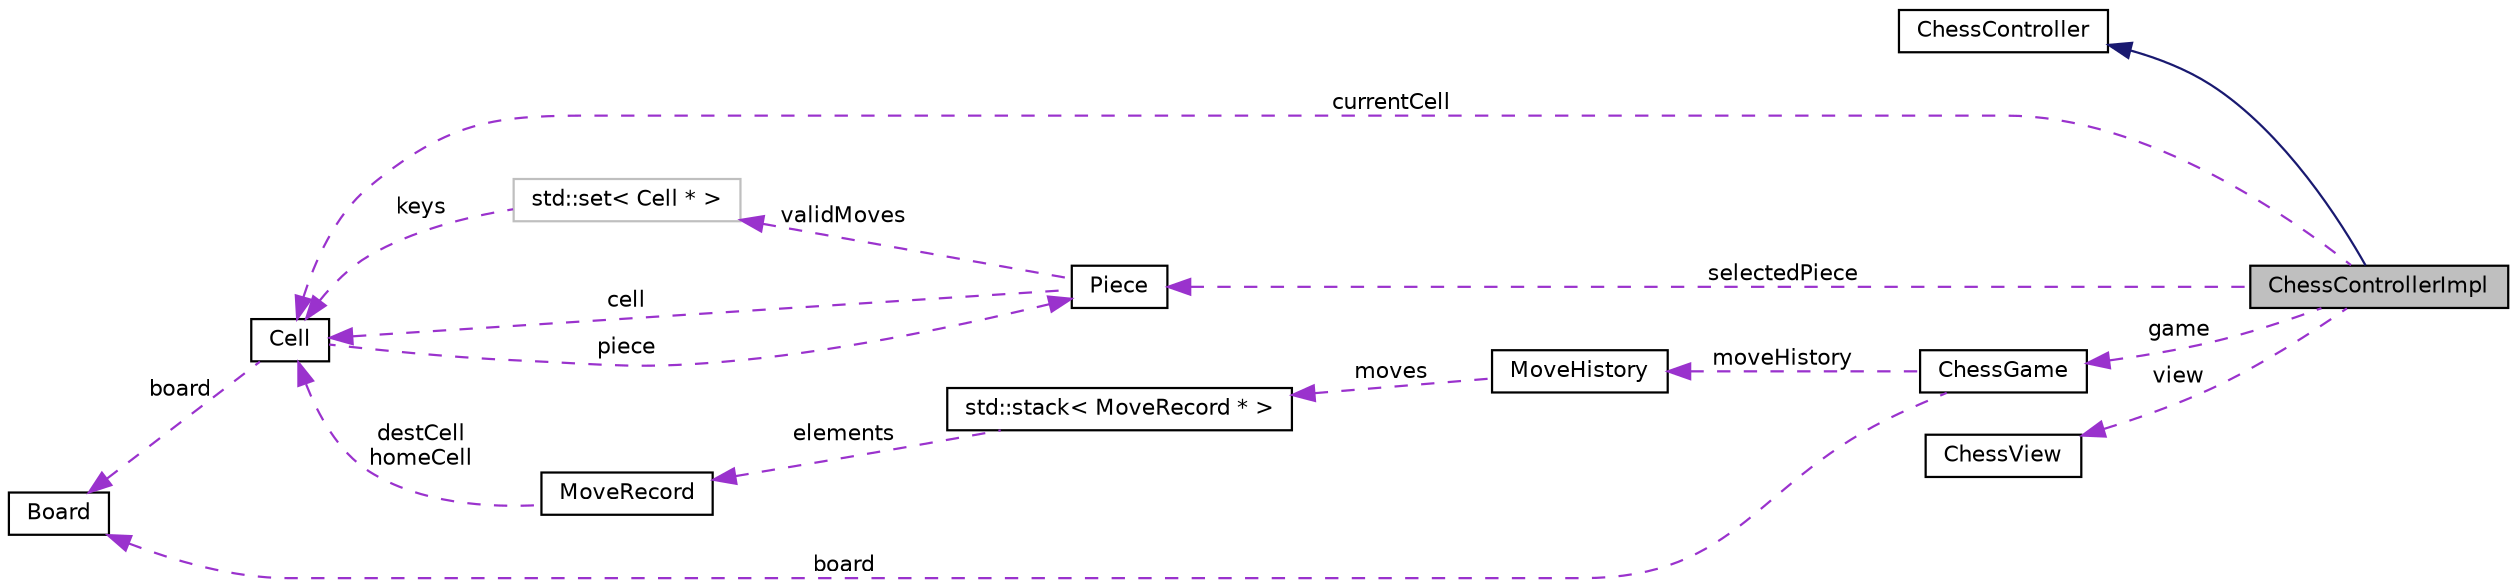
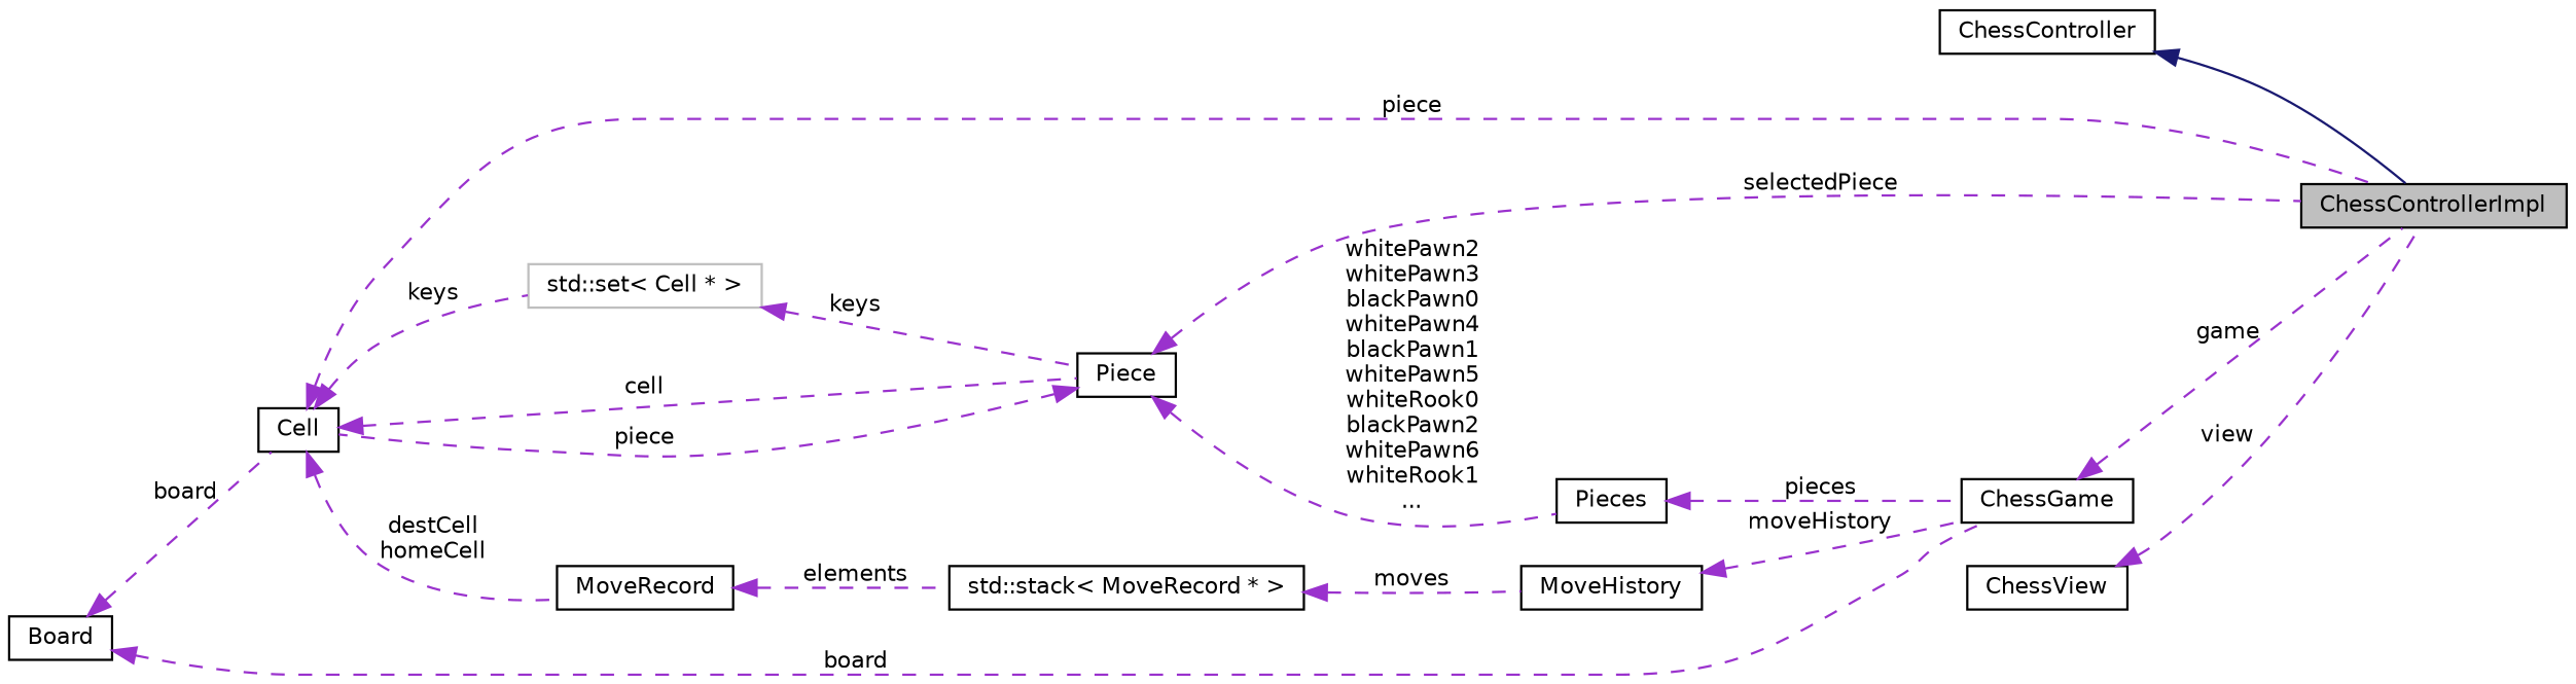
  digraph {
    rankdir=LR
    node [color=black fontname=Helvetica fontsize=10 shape=record]
    edge [color=darkorchid3 dir=back fontname=Helvetica fontsize=10 labelfontname=Helvetica labelfontsize=10 style=dashed]
    n1 [fillcolor=grey75 fontcolor=black height=0.2 label=ChessControllerImpl style=filled width=0.4]
    n2 [height=0.2 label=ChessController width=0.4]
    n3 [height=0.2 label=Cell width=0.4]
    n4 [height=0.2 label=Piece width=0.4]
    n5 [color=grey75 height=0.2 label="std::set\< Cell * \>" width=0.4]
    n6 [height=0.2 label=MoveRecord width=0.4]
    n7 [height=0.2 label=Board width=0.4]
    n8 [height=0.2 label=ChessGame width=0.4]
+   n9 [height=0.2 label=Pieces width=0.4]
    n10 [height=0.2 label="std::stack\< MoveRecord * \>" width=0.4]
    n11 [height=0.2 label=MoveHistory width=0.4]
    n12 [height=0.2 label=ChessView width=0.4]
    n2 -> n1 [color=midnightblue style=solid]
-   n3 -> n1 [label=currentCell]
+   n3 -> n1 [label=piece]
    n3 -> n4 [label=cell]
    n3 -> n5 [label=keys]
    n3 -> n6 [label="destCell\nhomeCell"]
    n4 -> n1 [label=selectedPiece]
    n4 -> n3 [label=piece]
-   n5 -> n4 [label=validMoves]
+   n4 -> n9 [label="whitePawn2\nwhitePawn3\nblackPawn0\nwhitePawn4\nblackPawn1\nwhitePawn5\nwhiteRook0\nblackPawn2\nwhitePawn6\nwhiteRook1\n..."]
+   n5 -> n4 [label=keys]
    n6 -> n10 [label=elements]
    n7 -> n3 [label=board]
    n7 -> n8 [label=board]
    n8 -> n1 [label=game]
+   n9 -> n8 [label=pieces]
    n10 -> n11 [label=moves]
    n11 -> n8 [label=moveHistory]
    n12 -> n1 [label=view]
  }
